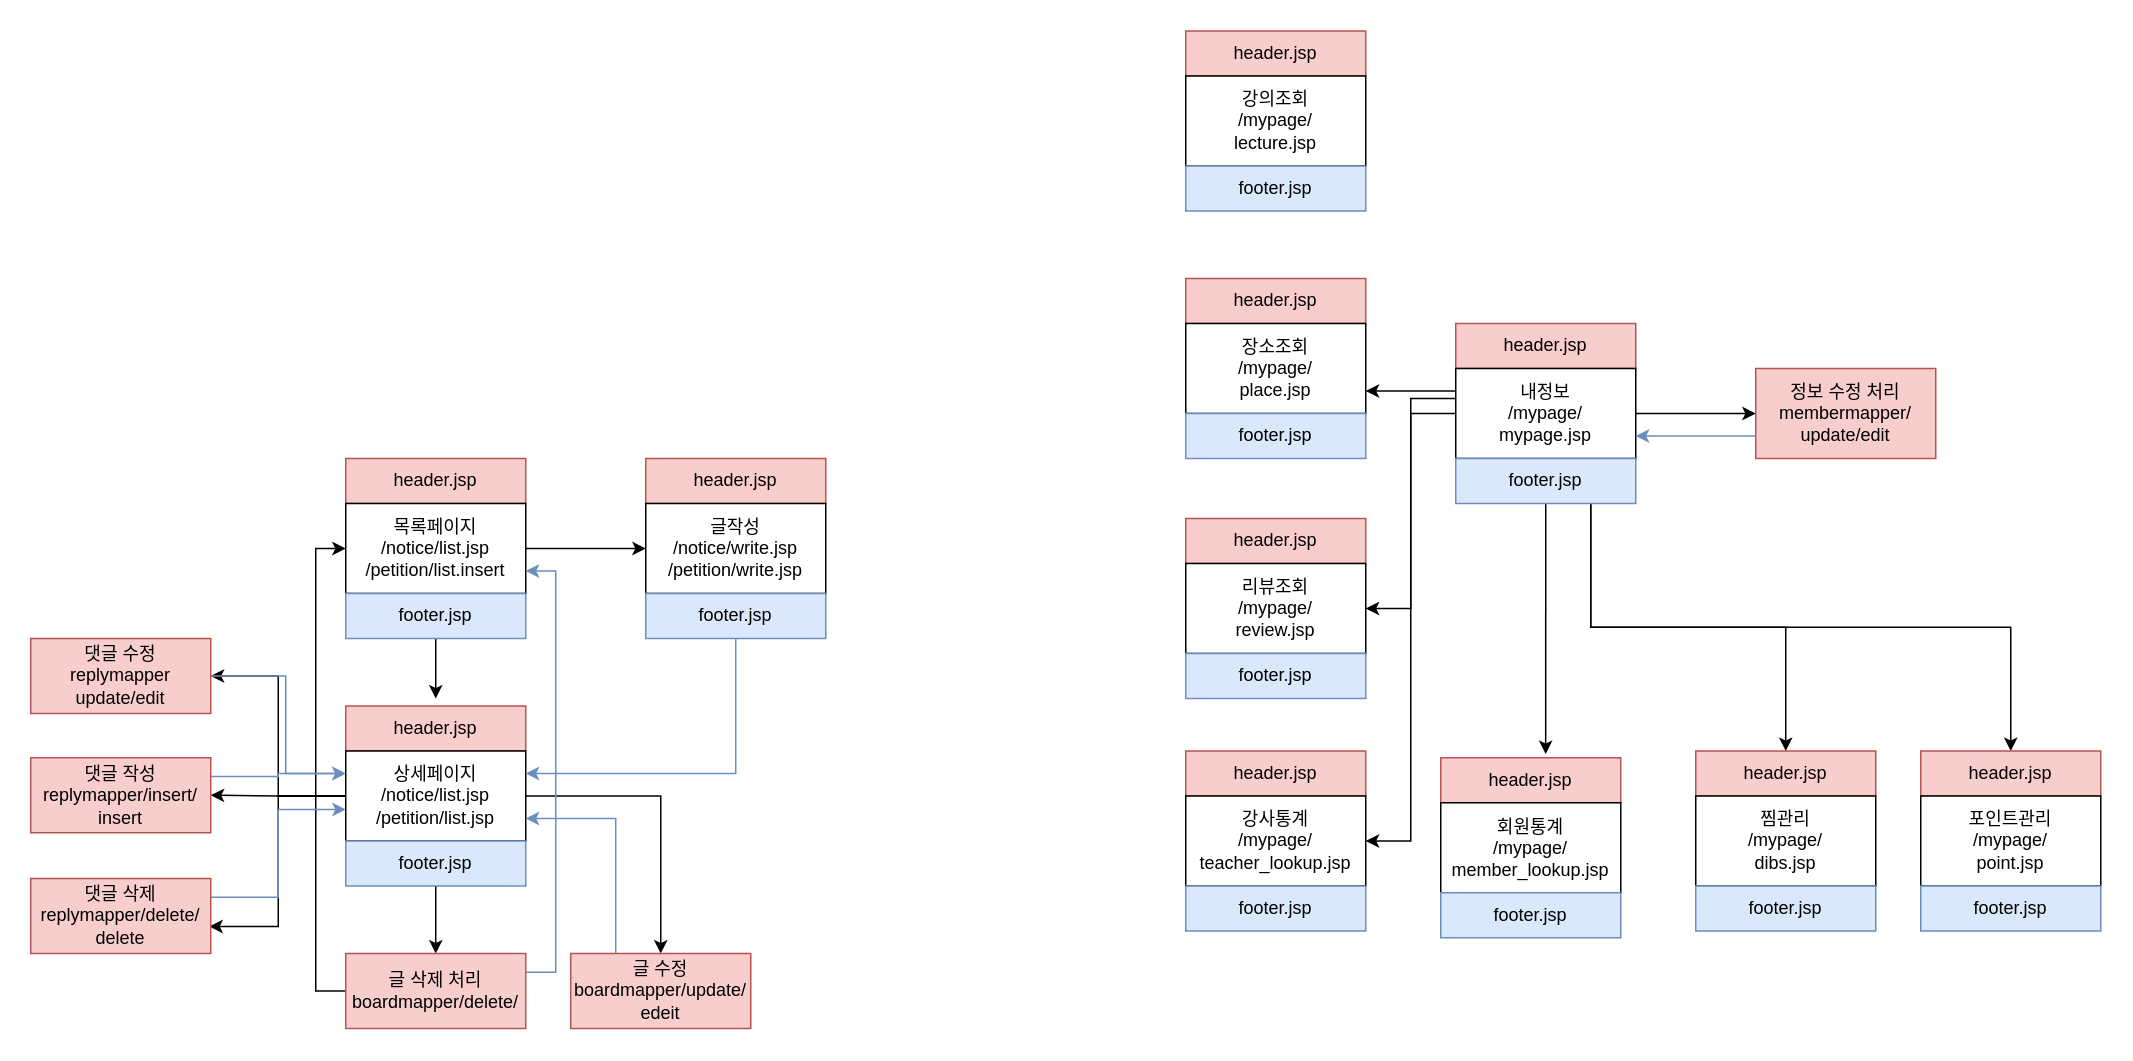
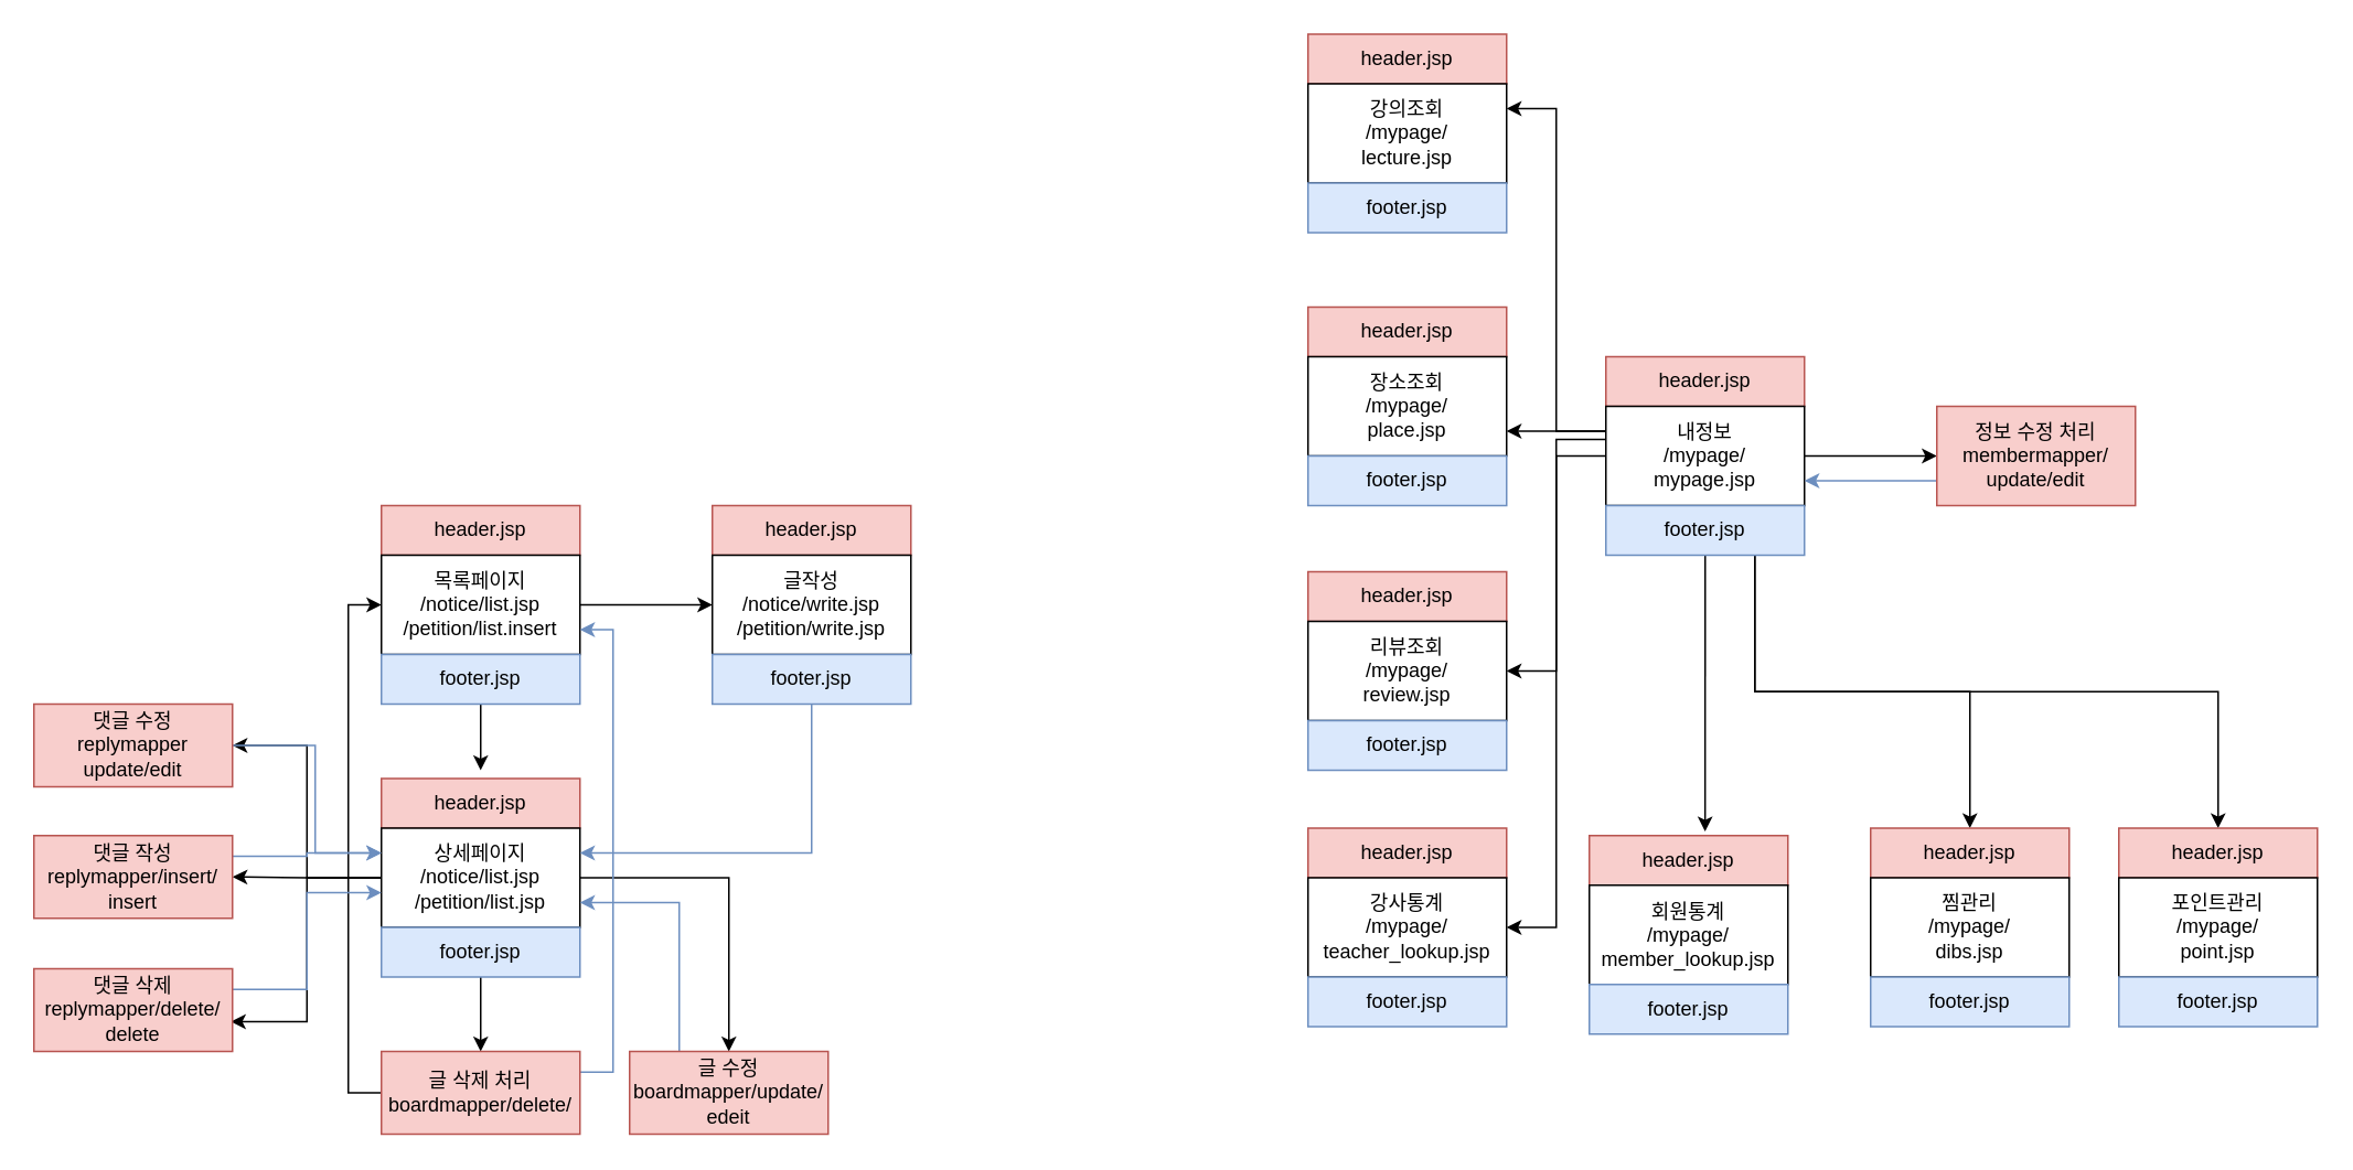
  <mxCell id="0" />
  <mxCell id="1" parent="0" />
  <mxCell id="2" value="header.jsp" style="rounded=0;whiteSpace=wrap;html=1;fillColor=#f8cecc;strokeColor=#b85450;" parent="1" vertex="1"><mxGeometry x="230" y="305" width="120" height="30" as="geometry" /></mxCell>
  <mxCell id="3" style="edgeStyle=orthogonalEdgeStyle;rounded=0;orthogonalLoop=1;jettySize=auto;html=1;exitX=1;exitY=0.5;exitDx=0;exitDy=0;entryX=0;entryY=0.5;entryDx=0;entryDy=0;" parent="1" source="4" target="16" edge="1"><mxGeometry relative="1" as="geometry" /></mxCell>
  <mxCell id="4" value="목록페이지&lt;br&gt;/notice/list.jsp&lt;br&gt;/petition/list.insert" style="rounded=0;whiteSpace=wrap;html=1;" parent="1" vertex="1"><mxGeometry x="230" y="335" width="120" height="60" as="geometry" /></mxCell>
  <mxCell id="5" style="edgeStyle=orthogonalEdgeStyle;rounded=0;orthogonalLoop=1;jettySize=auto;html=1;exitX=0.5;exitY=1;exitDx=0;exitDy=0;" parent="1" source="6" edge="1"><mxGeometry relative="1" as="geometry"><mxPoint x="290" y="465" as="targetPoint" /></mxGeometry></mxCell>
  <mxCell id="6" value="footer.jsp" style="rounded=0;whiteSpace=wrap;html=1;fillColor=#dae8fc;strokeColor=#6c8ebf;" parent="1" vertex="1"><mxGeometry x="230" y="395" width="120" height="30" as="geometry" /></mxCell>
  <mxCell id="7" value="header.jsp" style="rounded=0;whiteSpace=wrap;html=1;fillColor=#f8cecc;strokeColor=#b85450;" parent="1" vertex="1"><mxGeometry x="230" y="470" width="120" height="30" as="geometry" /></mxCell>
  <mxCell id="8" style="edgeStyle=orthogonalEdgeStyle;rounded=0;orthogonalLoop=1;jettySize=auto;html=1;exitX=1;exitY=0.5;exitDx=0;exitDy=0;entryX=0.5;entryY=0;entryDx=0;entryDy=0;" parent="1" source="12" target="23" edge="1"><mxGeometry relative="1" as="geometry" /></mxCell>
  <mxCell id="9" style="edgeStyle=orthogonalEdgeStyle;rounded=0;orthogonalLoop=1;jettySize=auto;html=1;exitX=0;exitY=0.5;exitDx=0;exitDy=0;entryX=1;entryY=0.5;entryDx=0;entryDy=0;" parent="1" source="12" target="29" edge="1"><mxGeometry relative="1" as="geometry" /></mxCell>
  <mxCell id="10" style="edgeStyle=orthogonalEdgeStyle;rounded=0;orthogonalLoop=1;jettySize=auto;html=1;exitX=0;exitY=0.5;exitDx=0;exitDy=0;entryX=1;entryY=0.5;entryDx=0;entryDy=0;" parent="1" source="12" target="25" edge="1"><mxGeometry relative="1" as="geometry" /></mxCell>
  <mxCell id="11" style="edgeStyle=orthogonalEdgeStyle;rounded=0;orthogonalLoop=1;jettySize=auto;html=1;exitX=0;exitY=0.5;exitDx=0;exitDy=0;entryX=0.992;entryY=0.64;entryDx=0;entryDy=0;entryPerimeter=0;" parent="1" source="12" target="27" edge="1"><mxGeometry relative="1" as="geometry" /></mxCell>
  <mxCell id="12" value="상세페이지&lt;br&gt;/notice/list.jsp&lt;br&gt;/petition/list.jsp" style="rounded=0;whiteSpace=wrap;html=1;" parent="1" vertex="1"><mxGeometry x="230" y="500" width="120" height="60" as="geometry" /></mxCell>
  <mxCell id="13" style="edgeStyle=orthogonalEdgeStyle;rounded=0;orthogonalLoop=1;jettySize=auto;html=1;exitX=0.5;exitY=1;exitDx=0;exitDy=0;entryX=0.5;entryY=0;entryDx=0;entryDy=0;" parent="1" source="14" target="21" edge="1"><mxGeometry relative="1" as="geometry" /></mxCell>
  <mxCell id="14" value="footer.jsp" style="rounded=0;whiteSpace=wrap;html=1;fillColor=#dae8fc;strokeColor=#6c8ebf;" parent="1" vertex="1"><mxGeometry x="230" y="560" width="120" height="30" as="geometry" /></mxCell>
  <mxCell id="15" value="header.jsp" style="rounded=0;whiteSpace=wrap;html=1;fillColor=#f8cecc;strokeColor=#b85450;" parent="1" vertex="1"><mxGeometry x="430" y="305" width="120" height="30" as="geometry" /></mxCell>
  <mxCell id="16" value="글작성&lt;br&gt;/notice/write.jsp&lt;br&gt;/petition/write.jsp" style="rounded=0;whiteSpace=wrap;html=1;" parent="1" vertex="1"><mxGeometry x="430" y="335" width="120" height="60" as="geometry" /></mxCell>
  <mxCell id="17" style="edgeStyle=orthogonalEdgeStyle;rounded=0;orthogonalLoop=1;jettySize=auto;html=1;exitX=0.5;exitY=1;exitDx=0;exitDy=0;entryX=1;entryY=0.25;entryDx=0;entryDy=0;fillColor=#dae8fc;strokeColor=#6c8ebf;" parent="1" source="18" target="12" edge="1"><mxGeometry relative="1" as="geometry" /></mxCell>
  <mxCell id="18" value="footer.jsp" style="rounded=0;whiteSpace=wrap;html=1;fillColor=#dae8fc;strokeColor=#6c8ebf;" parent="1" vertex="1"><mxGeometry x="430" y="395" width="120" height="30" as="geometry" /></mxCell>
  <mxCell id="19" style="edgeStyle=orthogonalEdgeStyle;rounded=0;orthogonalLoop=1;jettySize=auto;html=1;exitX=0;exitY=0.5;exitDx=0;exitDy=0;entryX=0;entryY=0.5;entryDx=0;entryDy=0;" parent="1" source="21" target="4" edge="1"><mxGeometry relative="1" as="geometry" /></mxCell>
  <mxCell id="20" style="edgeStyle=orthogonalEdgeStyle;rounded=0;orthogonalLoop=1;jettySize=auto;html=1;exitX=1;exitY=0.25;exitDx=0;exitDy=0;entryX=1;entryY=0.75;entryDx=0;entryDy=0;fillColor=#dae8fc;strokeColor=#6c8ebf;" parent="1" source="21" target="4" edge="1"><mxGeometry relative="1" as="geometry" /></mxCell>
  <mxCell id="21" value="글 삭제 처리&lt;br&gt;boardmapper/delete/&lt;br&gt;" style="rounded=0;whiteSpace=wrap;html=1;fillColor=#f8cecc;strokeColor=#b85450;" parent="1" vertex="1"><mxGeometry x="230" y="635" width="120" height="50" as="geometry" /></mxCell>
  <mxCell id="22" style="edgeStyle=orthogonalEdgeStyle;rounded=0;orthogonalLoop=1;jettySize=auto;html=1;exitX=0.25;exitY=0;exitDx=0;exitDy=0;entryX=1;entryY=0.75;entryDx=0;entryDy=0;fillColor=#dae8fc;strokeColor=#6c8ebf;" parent="1" source="23" target="12" edge="1"><mxGeometry relative="1" as="geometry" /></mxCell>
  <mxCell id="23" value="글 수정&lt;br&gt;boardmapper/update/&lt;br&gt;edeit" style="rounded=0;whiteSpace=wrap;html=1;fillColor=#f8cecc;strokeColor=#b85450;" parent="1" vertex="1"><mxGeometry x="380" y="635" width="120" height="50" as="geometry" /></mxCell>
  <mxCell id="24" style="edgeStyle=orthogonalEdgeStyle;rounded=0;orthogonalLoop=1;jettySize=auto;html=1;exitX=1;exitY=0.25;exitDx=0;exitDy=0;entryX=0;entryY=0.25;entryDx=0;entryDy=0;fillColor=#dae8fc;strokeColor=#6c8ebf;" parent="1" source="25" target="12" edge="1"><mxGeometry relative="1" as="geometry"><Array as="points"><mxPoint x="185" y="517" /><mxPoint x="185" y="515" /></Array></mxGeometry></mxCell>
  <mxCell id="25" value="댓글 작성&lt;br&gt;replymapper/insert/&lt;br&gt;insert" style="rounded=0;whiteSpace=wrap;html=1;fillColor=#f8cecc;strokeColor=#b85450;" parent="1" vertex="1"><mxGeometry x="20" y="504.5" width="120" height="50" as="geometry" /></mxCell>
  <mxCell id="26" style="edgeStyle=orthogonalEdgeStyle;rounded=0;orthogonalLoop=1;jettySize=auto;html=1;exitX=1;exitY=0.25;exitDx=0;exitDy=0;entryX=0;entryY=0.65;entryDx=0;entryDy=0;entryPerimeter=0;fillColor=#dae8fc;strokeColor=#6c8ebf;" parent="1" source="27" target="12" edge="1"><mxGeometry relative="1" as="geometry" /></mxCell>
  <mxCell id="27" value="댓글 삭제&lt;br&gt;replymapper/delete/&lt;br&gt;delete" style="rounded=0;whiteSpace=wrap;html=1;fillColor=#f8cecc;strokeColor=#b85450;" parent="1" vertex="1"><mxGeometry x="20" y="585" width="120" height="50" as="geometry" /></mxCell>
  <mxCell id="28" style="edgeStyle=orthogonalEdgeStyle;rounded=0;orthogonalLoop=1;jettySize=auto;html=1;exitX=1;exitY=0.5;exitDx=0;exitDy=0;fillColor=#dae8fc;strokeColor=#6c8ebf;" parent="1" source="29" edge="1"><mxGeometry relative="1" as="geometry"><mxPoint x="230" y="515" as="targetPoint" /><Array as="points"><mxPoint x="190" y="450" /><mxPoint x="190" y="515" /></Array></mxGeometry></mxCell>
  <mxCell id="29" value="댓글 수정&lt;br&gt;replymapper&lt;br&gt;update/edit" style="rounded=0;whiteSpace=wrap;html=1;fillColor=#f8cecc;strokeColor=#b85450;" parent="1" vertex="1"><mxGeometry x="20" y="425" width="120" height="50" as="geometry" /></mxCell>
  <mxCell id="30" value="header.jsp" style="rounded=0;whiteSpace=wrap;html=1;fillColor=#f8cecc;strokeColor=#b85450;" parent="1" vertex="1"><mxGeometry x="790" y="185" width="120" height="30" as="geometry" /></mxCell>
  <mxCell id="31" value="장소조회&lt;br&gt;/mypage/&lt;br&gt;place.jsp" style="rounded=0;whiteSpace=wrap;html=1;" parent="1" vertex="1"><mxGeometry x="790" y="215" width="120" height="60" as="geometry" /></mxCell>
  <mxCell id="32" value="footer.jsp" style="rounded=0;whiteSpace=wrap;html=1;fillColor=#dae8fc;strokeColor=#6c8ebf;" parent="1" vertex="1"><mxGeometry x="790" y="275" width="120" height="30" as="geometry" /></mxCell>
  <mxCell id="33" value="header.jsp" style="rounded=0;whiteSpace=wrap;html=1;fillColor=#f8cecc;strokeColor=#b85450;" parent="1" vertex="1"><mxGeometry x="790" y="20" width="120" height="30" as="geometry" /></mxCell>
  <mxCell id="34" value="강의조회&lt;br&gt;/mypage/&lt;br&gt;lecture.jsp" style="rounded=0;whiteSpace=wrap;html=1;" parent="1" vertex="1"><mxGeometry x="790" y="50" width="120" height="60" as="geometry" /></mxCell>
  <mxCell id="35" value="footer.jsp" style="rounded=0;whiteSpace=wrap;html=1;fillColor=#dae8fc;strokeColor=#6c8ebf;" parent="1" vertex="1"><mxGeometry x="790" y="110" width="120" height="30" as="geometry" /></mxCell>
  <mxCell id="36" value="header.jsp" style="rounded=0;whiteSpace=wrap;html=1;fillColor=#f8cecc;strokeColor=#b85450;" parent="1" vertex="1"><mxGeometry x="790" y="345" width="120" height="30" as="geometry" /></mxCell>
  <mxCell id="37" value="리뷰조회&lt;br&gt;/mypage/&lt;br&gt;review.jsp" style="rounded=0;whiteSpace=wrap;html=1;" parent="1" vertex="1"><mxGeometry x="790" y="375" width="120" height="60" as="geometry" /></mxCell>
  <mxCell id="38" value="footer.jsp" style="rounded=0;whiteSpace=wrap;html=1;fillColor=#dae8fc;strokeColor=#6c8ebf;" parent="1" vertex="1"><mxGeometry x="790" y="435" width="120" height="30" as="geometry" /></mxCell>
  <mxCell id="39" value="header.jsp" style="rounded=0;whiteSpace=wrap;html=1;fillColor=#f8cecc;strokeColor=#b85450;" parent="1" vertex="1"><mxGeometry x="960" y="504.5" width="120" height="30" as="geometry" /></mxCell>
  <mxCell id="40" value="회원통계&lt;br&gt;/mypage/&lt;br&gt;member_lookup.jsp" style="rounded=0;whiteSpace=wrap;html=1;" parent="1" vertex="1"><mxGeometry x="960" y="534.5" width="120" height="60" as="geometry" /></mxCell>
  <mxCell id="41" value="footer.jsp" style="rounded=0;whiteSpace=wrap;html=1;fillColor=#dae8fc;strokeColor=#6c8ebf;" parent="1" vertex="1"><mxGeometry x="960" y="594.5" width="120" height="30" as="geometry" /></mxCell>
  <mxCell id="42" value="header.jsp" style="rounded=0;whiteSpace=wrap;html=1;fillColor=#f8cecc;strokeColor=#b85450;" parent="1" vertex="1"><mxGeometry x="790" y="500" width="120" height="30" as="geometry" /></mxCell>
  <mxCell id="43" value="강사통계&lt;br&gt;/mypage/&lt;br&gt;teacher_lookup.jsp" style="rounded=0;whiteSpace=wrap;html=1;" parent="1" vertex="1"><mxGeometry x="790" y="530" width="120" height="60" as="geometry" /></mxCell>
  <mxCell id="44" value="footer.jsp" style="rounded=0;whiteSpace=wrap;html=1;fillColor=#dae8fc;strokeColor=#6c8ebf;" parent="1" vertex="1"><mxGeometry x="790" y="590" width="120" height="30" as="geometry" /></mxCell>
  <mxCell id="45" value="header.jsp" style="rounded=0;whiteSpace=wrap;html=1;fillColor=#f8cecc;strokeColor=#b85450;" parent="1" vertex="1"><mxGeometry x="970" y="215" width="120" height="30" as="geometry" /></mxCell>
  <mxCell id="46" value="" style="edgeStyle=orthogonalEdgeStyle;rounded=0;orthogonalLoop=1;jettySize=auto;html=1;" parent="1" source="51" target="57" edge="1"><mxGeometry relative="1" as="geometry" /></mxCell>
+ <mxCell id="47" style="edgeStyle=orthogonalEdgeStyle;rounded=0;orthogonalLoop=1;jettySize=auto;html=1;exitX=0;exitY=0.25;exitDx=0;exitDy=0;entryX=1;entryY=0.25;entryDx=0;entryDy=0;" parent="1" source="51" target="34" edge="1"><mxGeometry relative="1" as="geometry" /></mxCell>
  <mxCell id="48" style="edgeStyle=orthogonalEdgeStyle;rounded=0;orthogonalLoop=1;jettySize=auto;html=1;exitX=0;exitY=0.25;exitDx=0;exitDy=0;entryX=1;entryY=0.75;entryDx=0;entryDy=0;" parent="1" source="51" target="31" edge="1"><mxGeometry relative="1" as="geometry" /></mxCell>
  <mxCell id="49" style="edgeStyle=orthogonalEdgeStyle;rounded=0;orthogonalLoop=1;jettySize=auto;html=1;exitX=0;exitY=0.5;exitDx=0;exitDy=0;entryX=1;entryY=0.5;entryDx=0;entryDy=0;" parent="1" source="51" target="37" edge="1"><mxGeometry relative="1" as="geometry"><Array as="points"><mxPoint x="970" y="265" /><mxPoint x="940" y="265" /><mxPoint x="940" y="405" /></Array></mxGeometry></mxCell>
  <mxCell id="50" style="edgeStyle=orthogonalEdgeStyle;rounded=0;orthogonalLoop=1;jettySize=auto;html=1;exitX=0;exitY=0.5;exitDx=0;exitDy=0;entryX=1;entryY=0.5;entryDx=0;entryDy=0;" parent="1" source="51" target="43" edge="1"><mxGeometry relative="1" as="geometry" /></mxCell>
  <mxCell id="51" value="내정보&lt;br&gt;/mypage/&lt;br&gt;mypage.jsp" style="rounded=0;whiteSpace=wrap;html=1;" parent="1" vertex="1"><mxGeometry x="970" y="245" width="120" height="60" as="geometry" /></mxCell>
  <mxCell id="52" style="edgeStyle=orthogonalEdgeStyle;rounded=0;orthogonalLoop=1;jettySize=auto;html=1;exitX=0.5;exitY=1;exitDx=0;exitDy=0;entryX=0.583;entryY=-0.083;entryDx=0;entryDy=0;entryPerimeter=0;" parent="1" source="55" target="39" edge="1"><mxGeometry relative="1" as="geometry" /></mxCell>
  <mxCell id="53" style="edgeStyle=orthogonalEdgeStyle;rounded=0;orthogonalLoop=1;jettySize=auto;html=1;exitX=0.75;exitY=1;exitDx=0;exitDy=0;" parent="1" source="55" target="58" edge="1"><mxGeometry relative="1" as="geometry" /></mxCell>
  <mxCell id="54" style="edgeStyle=orthogonalEdgeStyle;rounded=0;orthogonalLoop=1;jettySize=auto;html=1;exitX=0.75;exitY=1;exitDx=0;exitDy=0;entryX=0.5;entryY=0;entryDx=0;entryDy=0;" parent="1" source="55" target="61" edge="1"><mxGeometry relative="1" as="geometry" /></mxCell>
  <mxCell id="55" value="footer.jsp" style="rounded=0;whiteSpace=wrap;html=1;fillColor=#dae8fc;strokeColor=#6c8ebf;" parent="1" vertex="1"><mxGeometry x="970" y="305" width="120" height="30" as="geometry" /></mxCell>
  <mxCell id="56" style="edgeStyle=orthogonalEdgeStyle;rounded=0;orthogonalLoop=1;jettySize=auto;html=1;exitX=0;exitY=0.75;exitDx=0;exitDy=0;entryX=1;entryY=0.75;entryDx=0;entryDy=0;fillColor=#dae8fc;strokeColor=#6c8ebf;" parent="1" source="57" target="51" edge="1"><mxGeometry relative="1" as="geometry" /></mxCell>
  <mxCell id="57" value="정보 수정 처리&lt;br&gt;membermapper/&lt;br&gt;update/edit" style="rounded=0;whiteSpace=wrap;html=1;fillColor=#f8cecc;strokeColor=#b85450;" parent="1" vertex="1"><mxGeometry x="1170" y="245" width="120" height="60" as="geometry" /></mxCell>
  <mxCell id="58" value="header.jsp" style="rounded=0;whiteSpace=wrap;html=1;fillColor=#f8cecc;strokeColor=#b85450;" parent="1" vertex="1"><mxGeometry x="1130" y="500" width="120" height="30" as="geometry" /></mxCell>
  <mxCell id="59" value="찜관리&lt;br&gt;/mypage/&lt;br&gt;dibs.jsp" style="rounded=0;whiteSpace=wrap;html=1;" parent="1" vertex="1"><mxGeometry x="1130" y="530" width="120" height="60" as="geometry" /></mxCell>
  <mxCell id="60" value="footer.jsp" style="rounded=0;whiteSpace=wrap;html=1;fillColor=#dae8fc;strokeColor=#6c8ebf;" parent="1" vertex="1"><mxGeometry x="1130" y="590" width="120" height="30" as="geometry" /></mxCell>
  <mxCell id="61" value="header.jsp" style="rounded=0;whiteSpace=wrap;html=1;fillColor=#f8cecc;strokeColor=#b85450;" parent="1" vertex="1"><mxGeometry x="1280" y="500" width="120" height="30" as="geometry" /></mxCell>
  <mxCell id="62" value="포인트관리&lt;br&gt;/mypage/&lt;br&gt;point.jsp" style="rounded=0;whiteSpace=wrap;html=1;" parent="1" vertex="1"><mxGeometry x="1280" y="530" width="120" height="60" as="geometry" /></mxCell>
  <mxCell id="63" value="footer.jsp" style="rounded=0;whiteSpace=wrap;html=1;fillColor=#dae8fc;strokeColor=#6c8ebf;" parent="1" vertex="1"><mxGeometry x="1280" y="590" width="120" height="30" as="geometry" /></mxCell>
